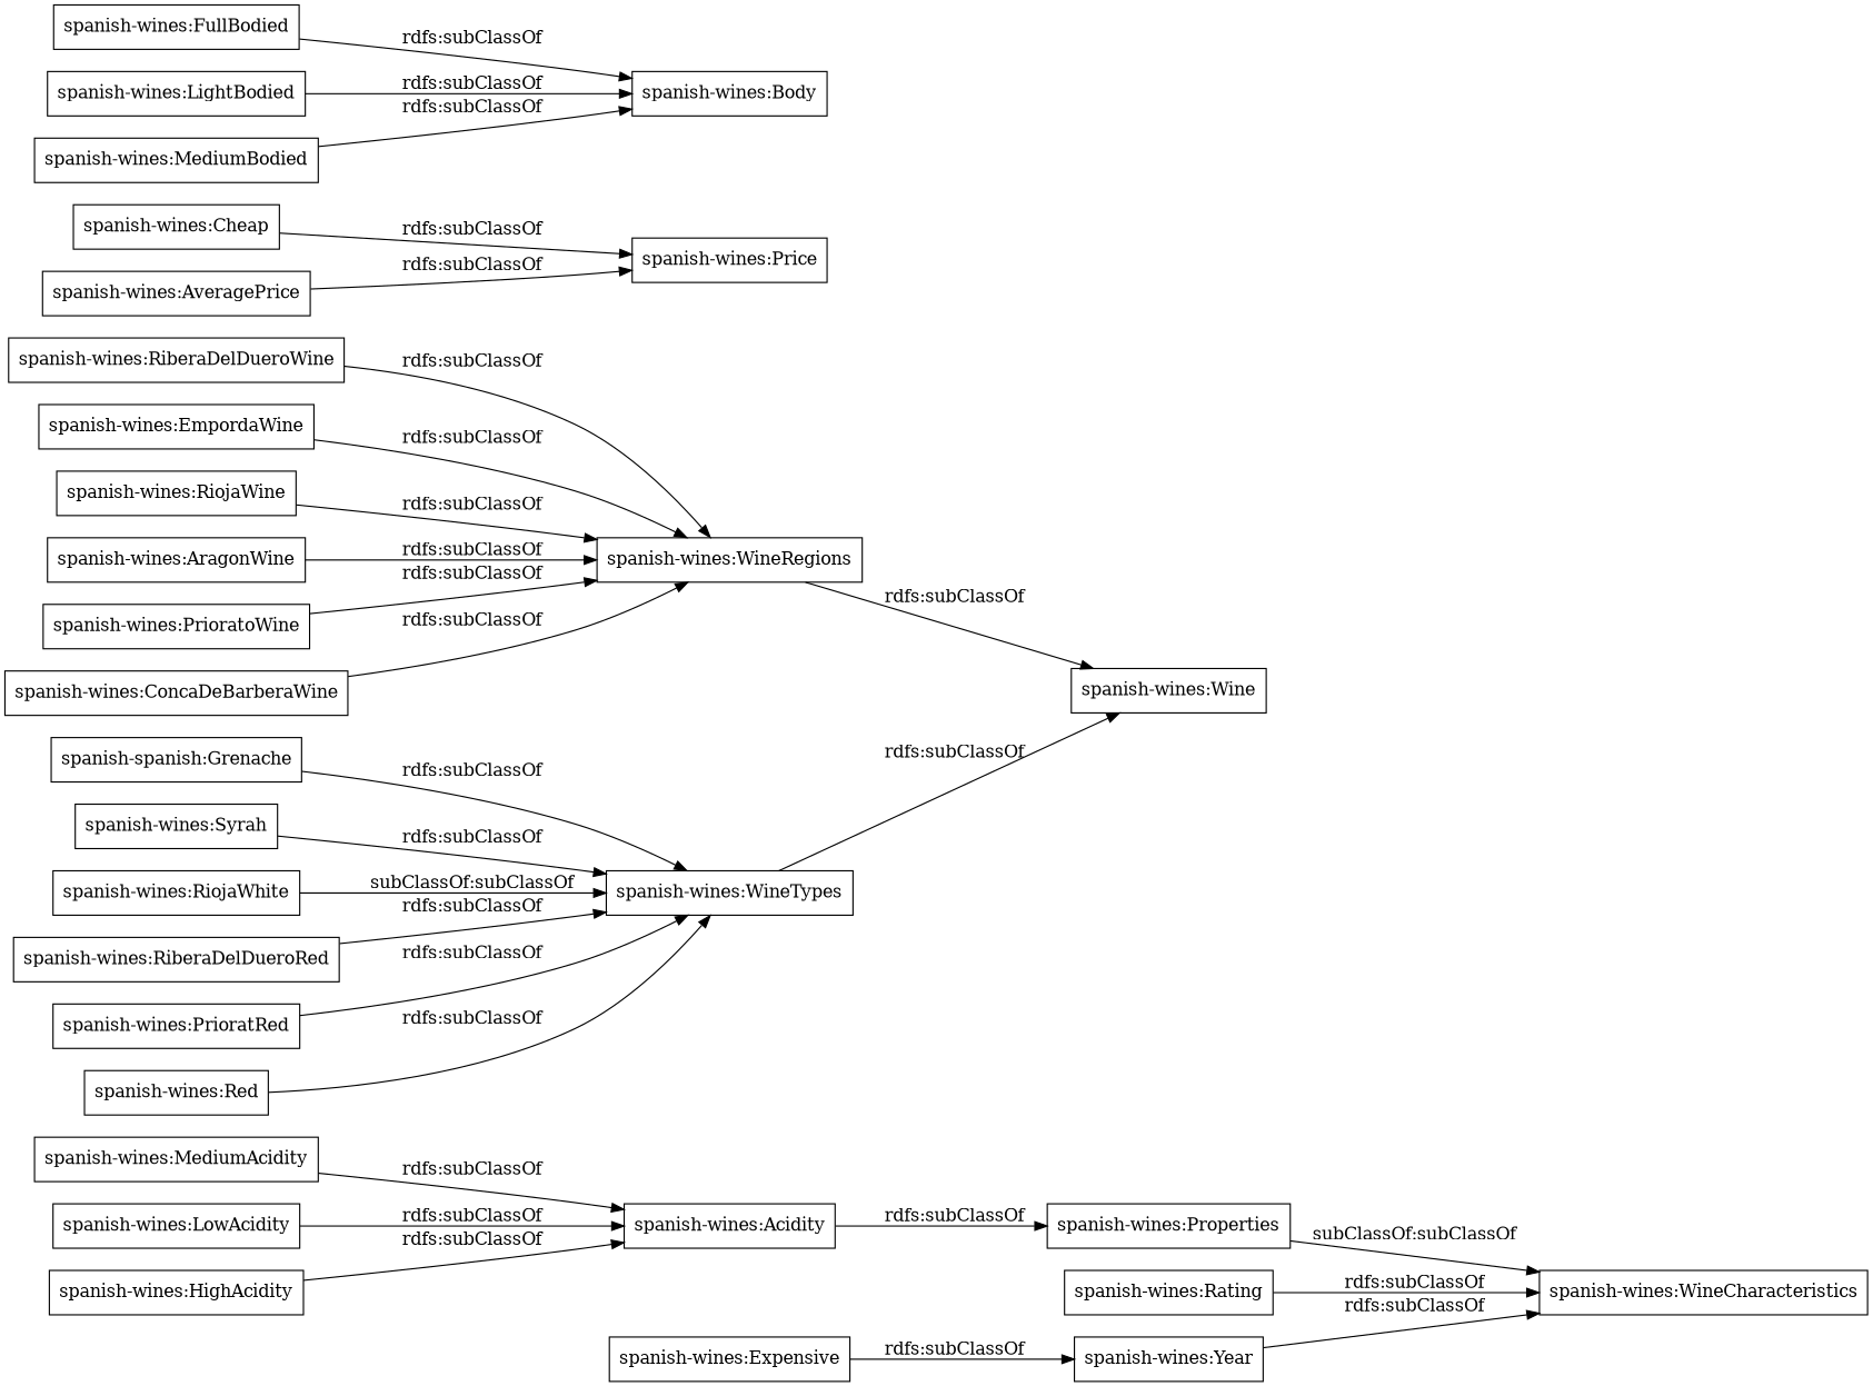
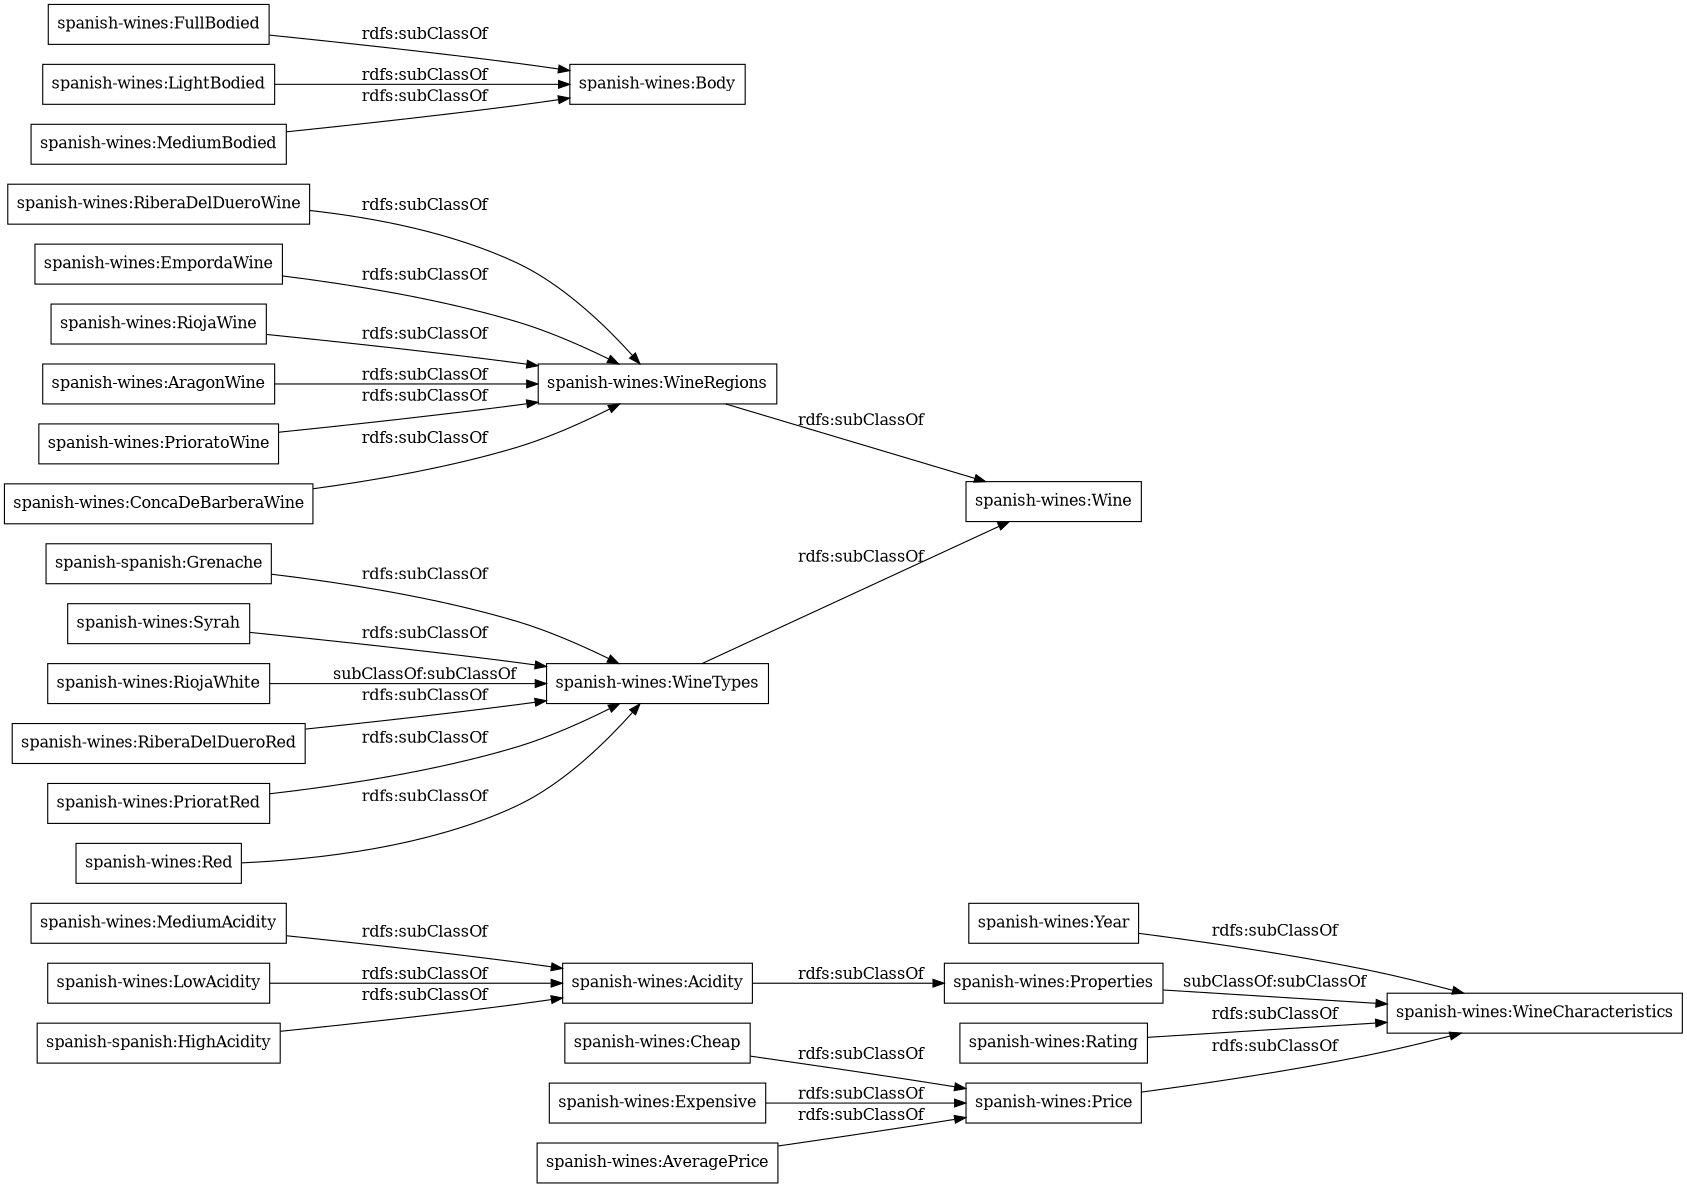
  digraph {
    rankdir=LR
    node [color=black shape=rectangle]
    "spanish-wines:Year"
    "spanish-wines:WineCharacteristics"
    "spanish-wines:Properties"
    n4 [label="spanish-spanish:Grenache"]
    "spanish-wines:WineTypes"
    "spanish-wines:Wine"
    "spanish-wines:Rating"
    "spanish-wines:RiojaWhite"
    "spanish-wines:RiberaDelDueroWine"
    "spanish-wines:WineRegions"
    "spanish-wines:EmpordaWine"
    "spanish-wines:MediumAcidity"
    "spanish-wines:Acidity"
    "spanish-wines:RiojaWine"
    "spanish-wines:LowAcidity"
    "spanish-wines:Price"
    "spanish-wines:Cheap"
-   "spanish-wines:HighAcidity"
+   "spanish-wines:HighAcidity" [label="spanish-spanish:HighAcidity"]
    "spanish-wines:Expensive"
    "spanish-wines:FullBodied"
    "spanish-wines:Body"
    "spanish-wines:RiberaDelDueroRed"
    "spanish-wines:AragonWine"
    "spanish-wines:PrioratRed"
    "spanish-wines:PrioratoWine"
    "spanish-wines:AveragePrice"
    "spanish-wines:LightBodied"
    "spanish-wines:MediumBodied"
    "spanish-wines:Red"
    "spanish-wines:ConcaDeBarberaWine"
    "spanish-wines:Syrah"
    "spanish-wines:Year" -> "spanish-wines:WineCharacteristics" [label="rdfs:subClassOf"]
    "spanish-wines:Properties" -> "spanish-wines:WineCharacteristics" [label="subClassOf:subClassOf"]
    n4 -> "spanish-wines:WineTypes" [label="rdfs:subClassOf"]
    "spanish-wines:WineTypes" -> "spanish-wines:Wine" [label="rdfs:subClassOf"]
    "spanish-wines:Rating" -> "spanish-wines:WineCharacteristics" [label="rdfs:subClassOf"]
    "spanish-wines:RiojaWhite" -> "spanish-wines:WineTypes" [label="subClassOf:subClassOf"]
    "spanish-wines:RiberaDelDueroWine" -> "spanish-wines:WineRegions" [label="rdfs:subClassOf"]
    "spanish-wines:WineRegions" -> "spanish-wines:Wine" [label="rdfs:subClassOf"]
    "spanish-wines:EmpordaWine" -> "spanish-wines:WineRegions" [label="rdfs:subClassOf"]
    "spanish-wines:MediumAcidity" -> "spanish-wines:Acidity" [label="rdfs:subClassOf"]
    "spanish-wines:Acidity" -> "spanish-wines:Properties" [label="rdfs:subClassOf"]
    "spanish-wines:RiojaWine" -> "spanish-wines:WineRegions" [label="rdfs:subClassOf"]
    "spanish-wines:LowAcidity" -> "spanish-wines:Acidity" [label="rdfs:subClassOf"]
+   "spanish-wines:Price" -> "spanish-wines:WineCharacteristics" [label="rdfs:subClassOf"]
    "spanish-wines:Cheap" -> "spanish-wines:Price" [label="rdfs:subClassOf"]
    "spanish-wines:HighAcidity" -> "spanish-wines:Acidity" [label="rdfs:subClassOf"]
-   "spanish-wines:Expensive" -> "spanish-wines:Year" [label="rdfs:subClassOf"]
+   "spanish-wines:Expensive" -> "spanish-wines:Price" [label="rdfs:subClassOf"]
    "spanish-wines:FullBodied" -> "spanish-wines:Body" [label="rdfs:subClassOf"]
    "spanish-wines:RiberaDelDueroRed" -> "spanish-wines:WineTypes" [label="rdfs:subClassOf"]
    "spanish-wines:AragonWine" -> "spanish-wines:WineRegions" [label="rdfs:subClassOf"]
    "spanish-wines:PrioratRed" -> "spanish-wines:WineTypes" [label="rdfs:subClassOf"]
    "spanish-wines:PrioratoWine" -> "spanish-wines:WineRegions" [label="rdfs:subClassOf"]
    "spanish-wines:AveragePrice" -> "spanish-wines:Price" [label="rdfs:subClassOf"]
    "spanish-wines:LightBodied" -> "spanish-wines:Body" [label="rdfs:subClassOf"]
    "spanish-wines:MediumBodied" -> "spanish-wines:Body" [label="rdfs:subClassOf"]
    "spanish-wines:Red" -> "spanish-wines:WineTypes" [label="rdfs:subClassOf"]
    "spanish-wines:ConcaDeBarberaWine" -> "spanish-wines:WineRegions" [label="rdfs:subClassOf"]
    "spanish-wines:Syrah" -> "spanish-wines:WineTypes" [label="rdfs:subClassOf"]
  }
